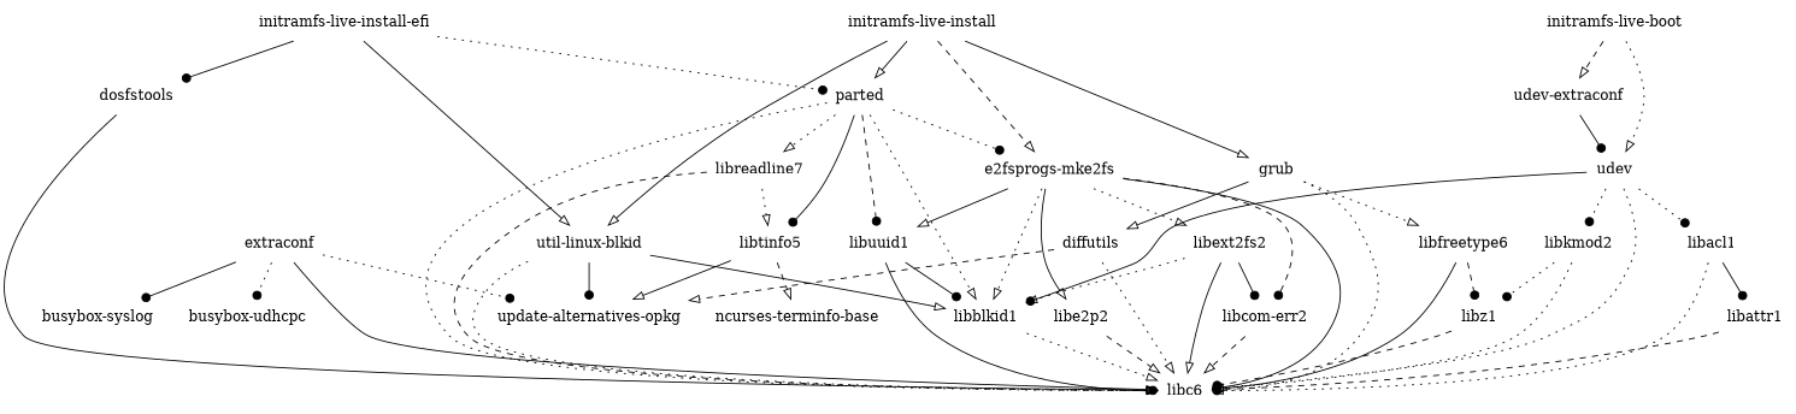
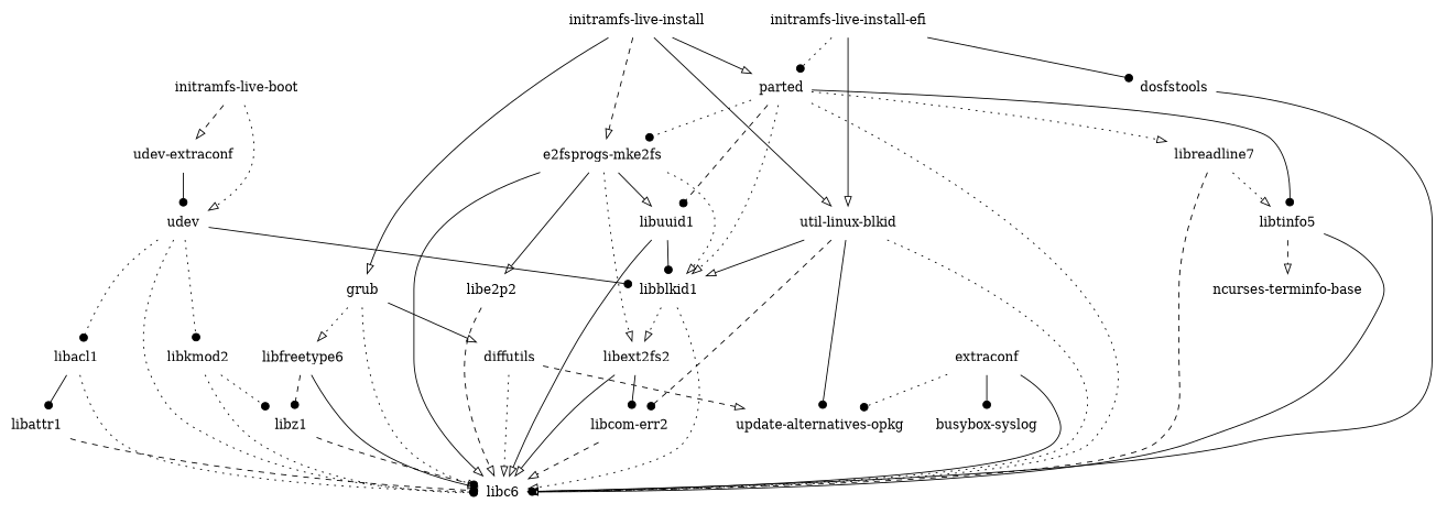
  digraph {
    node [shape=plaintext]
    edge [arrowhead=onormal style=solid]
    n1 [label=extraconf]
    "busybox-syslog"
-   "busybox-udhcpc"
    libc6
    "update-alternatives-opkg"
    diffutils
    dosfstools
    "e2fsprogs-mke2fs"
    libblkid1
    "libcom-err2"
    libe2p2
    libext2fs2
    libuuid1
    grub
    libfreetype6
    libz1
    "initramfs-live-boot"
    udev
    "udev-extraconf"
    libacl1
    libkmod2
    libattr1
    "initramfs-live-install"
    parted
    "util-linux-blkid"
    libreadline7
    libtinfo5
    "initramfs-live-install-efi"
    "ncurses-terminfo-base"
    n1 -> "busybox-syslog" [arrowhead=dot]
-   n1 -> "busybox-udhcpc" [arrowhead=dot style=dotted]
    n1 -> libc6
    n1 -> "update-alternatives-opkg" [arrowhead=dot style=dotted]
    diffutils -> libc6 [style=dotted]
    diffutils -> "update-alternatives-opkg" [style=dashed]
    dosfstools -> libc6
    "e2fsprogs-mke2fs" -> libc6
    "e2fsprogs-mke2fs" -> libblkid1 [style=dotted]
-   "e2fsprogs-mke2fs" -> "libcom-err2" [arrowhead=dot style=dashed]
+   "util-linux-blkid" -> "libcom-err2" [arrowhead=dot style=dashed]
    "e2fsprogs-mke2fs" -> libe2p2
    "e2fsprogs-mke2fs" -> libext2fs2 [style=dotted]
    "e2fsprogs-mke2fs" -> libuuid1
    libblkid1 -> libc6 [style=dotted]
    "libcom-err2" -> libc6 [style=dashed]
    libe2p2 -> libc6 [style=dashed]
    libext2fs2 -> libc6
-   libext2fs2 -> libblkid1 [style=dotted]
+   libblkid1 -> libext2fs2 [style=dotted]
    libext2fs2 -> "libcom-err2" [arrowhead=dot]
    libuuid1 -> libc6
    libuuid1 -> libblkid1 [arrowhead=dot]
    grub -> libc6 [style=dotted]
    grub -> diffutils
    grub -> libfreetype6 [style=dotted]
    libfreetype6 -> libc6
    libfreetype6 -> libz1 [arrowhead=dot style=dashed]
    libz1 -> libc6 [arrowhead=dot style=dashed]
    "initramfs-live-boot" -> udev [style=dotted]
    "initramfs-live-boot" -> "udev-extraconf" [style=dashed]
    udev -> libc6 [arrowhead=dot style=dotted]
    udev -> libblkid1 [arrowhead=dot]
    udev -> libacl1 [arrowhead=dot style=dotted]
    udev -> libkmod2 [arrowhead=dot style=dotted]
    "udev-extraconf" -> udev [arrowhead=dot]
    libacl1 -> libc6 [arrowhead=dot style=dotted]
    libacl1 -> libattr1 [arrowhead=dot]
    libkmod2 -> libc6 [arrowhead=dot style=dotted]
    libkmod2 -> libz1 [arrowhead=dot style=dotted]
    libattr1 -> libc6 [arrowhead=dot style=dashed]
    "initramfs-live-install" -> "e2fsprogs-mke2fs" [style=dashed]
    "initramfs-live-install" -> grub
    "initramfs-live-install" -> parted
    "initramfs-live-install" -> "util-linux-blkid"
    parted -> libc6 [style=dotted]
    parted -> "e2fsprogs-mke2fs" [arrowhead=dot style=dotted]
    parted -> libblkid1 [style=dotted]
    parted -> libuuid1 [arrowhead=dot style=dashed]
    parted -> libreadline7 [style=dotted]
    parted -> libtinfo5 [arrowhead=dot]
    "util-linux-blkid" -> libc6 [arrowhead=dot style=dotted]
    "util-linux-blkid" -> "update-alternatives-opkg" [arrowhead=dot]
    "util-linux-blkid" -> libblkid1
    libreadline7 -> libc6 [style=dashed]
    libreadline7 -> libtinfo5 [style=dotted]
-   libtinfo5 -> "update-alternatives-opkg"
+   libtinfo5 -> libc6
    libtinfo5 -> "ncurses-terminfo-base" [style=dashed]
    "initramfs-live-install-efi" -> dosfstools [arrowhead=dot]
    "initramfs-live-install-efi" -> parted [arrowhead=dot style=dotted]
    "initramfs-live-install-efi" -> "util-linux-blkid"
  }
